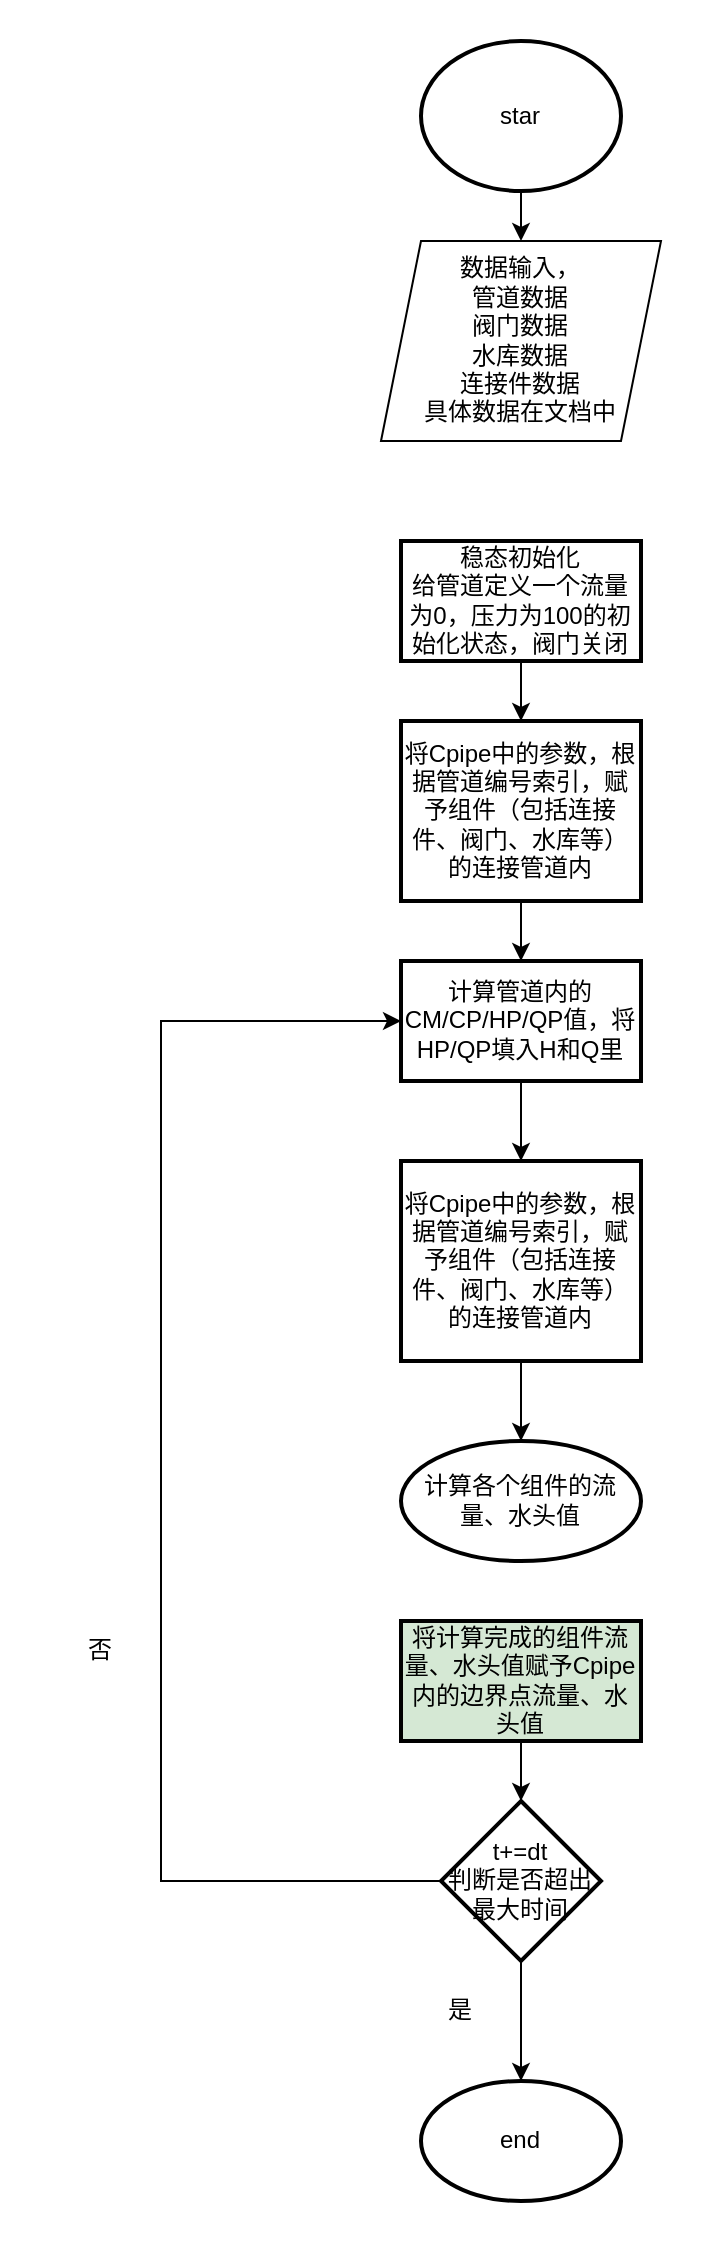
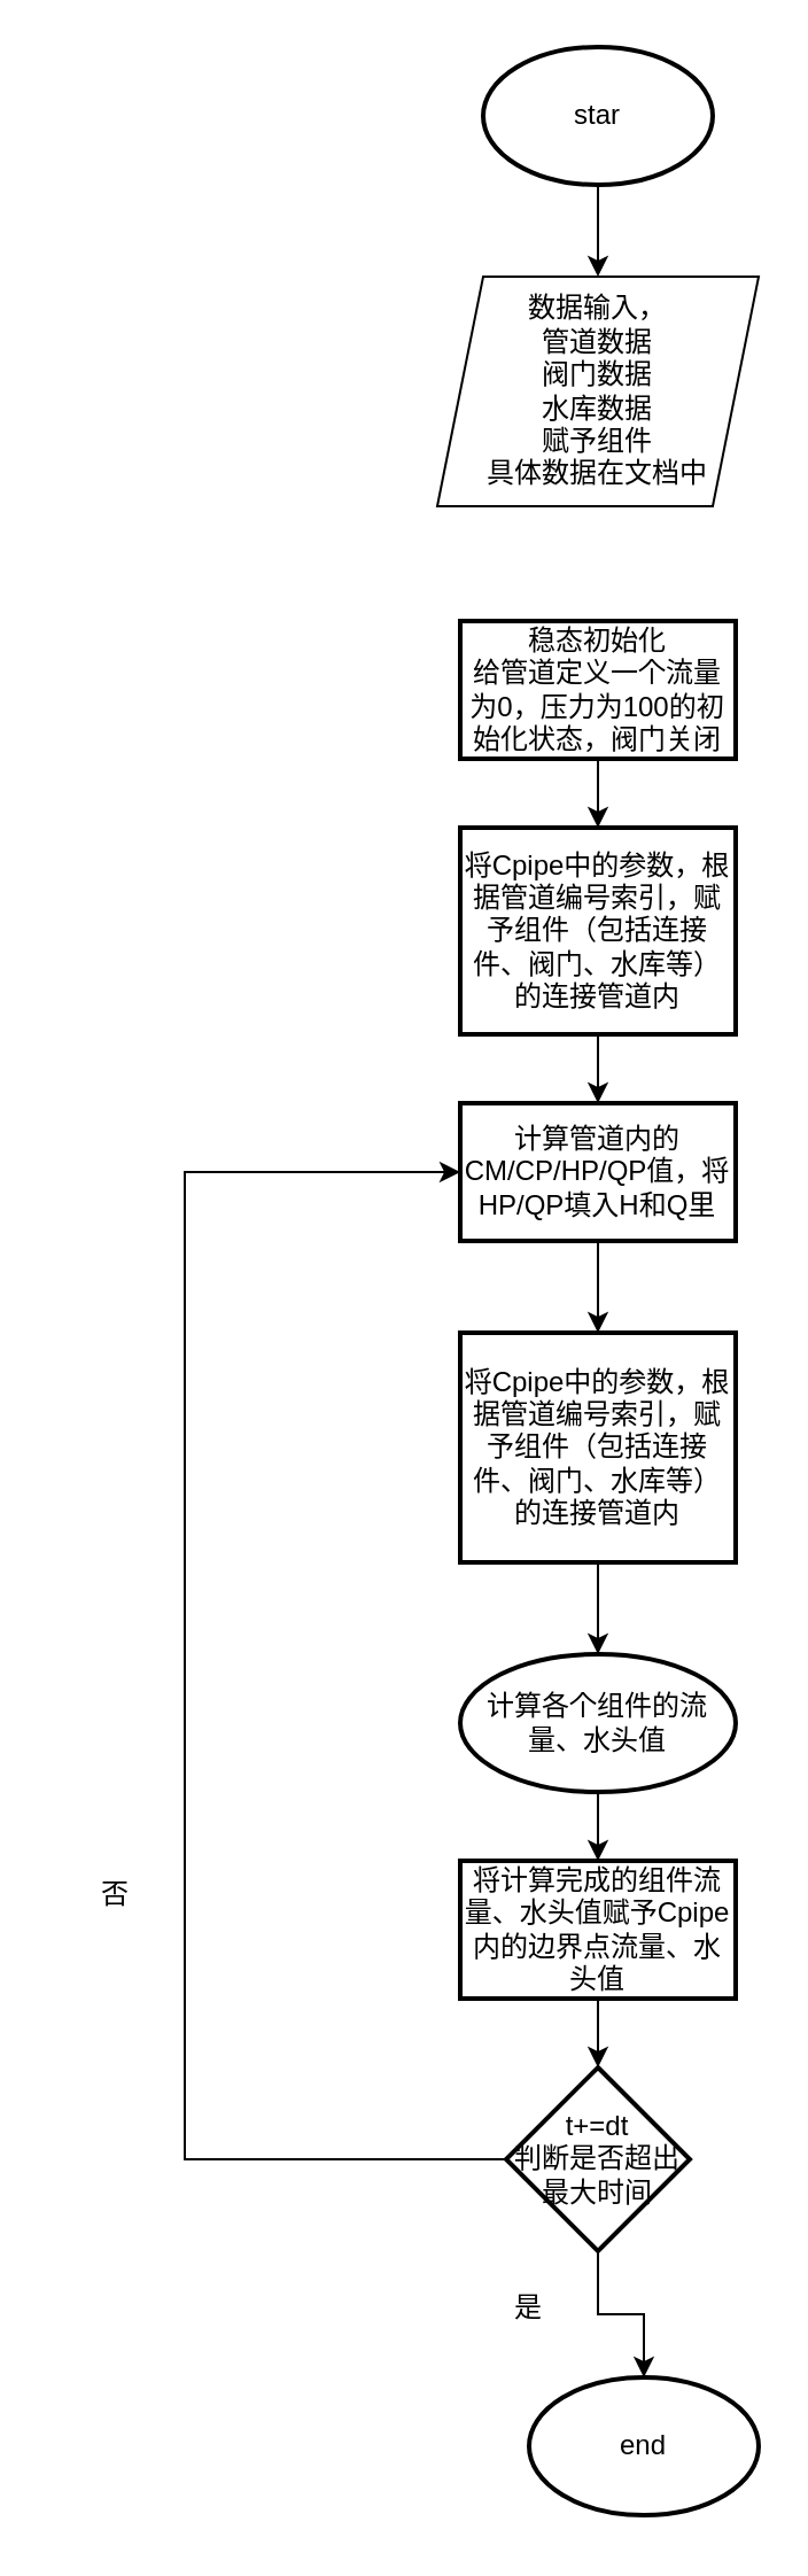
  <mxCell id="0" />
  <mxCell id="1" parent="0" />
  <mxCell id="2" style="edgeStyle=orthogonalEdgeStyle;rounded=0;orthogonalLoop=1;jettySize=auto;html=1;entryX=0.5;entryY=0;entryDx=0;entryDy=0;" edge="1" parent="1" source="3" target="20"><mxGeometry relative="1" as="geometry" /></mxCell>
- <mxCell id="3" value="star" style="strokeWidth=2;html=1;shape=mxgraph.flowchart.start_1;whiteSpace=wrap;" vertex="1" parent="1"><mxGeometry x="210" y="20" width="100" height="75" as="geometry" /></mxCell>
+ <mxCell id="3" value="star" style="strokeWidth=2;html=1;shape=mxgraph.flowchart.start_1;whiteSpace=wrap;" vertex="1" parent="1"><mxGeometry x="210" y="20" width="100" height="60" as="geometry" /></mxCell>
  <mxCell id="4" value="" style="edgeStyle=orthogonalEdgeStyle;rounded=0;orthogonalLoop=1;jettySize=auto;html=1;" edge="1" parent="1" source="5" target="7"><mxGeometry relative="1" as="geometry" /></mxCell>
  <mxCell id="5" value="稳态初始化&lt;br&gt;给管道定义一个流量为0，压力为100的初始化状态，阀门关闭" style="whiteSpace=wrap;html=1;strokeWidth=2;" vertex="1" parent="1"><mxGeometry x="200" y="270" width="120" height="60" as="geometry" /></mxCell>
  <mxCell id="6" value="" style="edgeStyle=orthogonalEdgeStyle;rounded=0;orthogonalLoop=1;jettySize=auto;html=1;" edge="1" parent="1" source="7" target="9"><mxGeometry relative="1" as="geometry" /></mxCell>
  <mxCell id="7" value="将Cpipe中的参数，根据管道编号索引，赋予组件（包括连接件、阀门、水库等）的连接管道内" style="whiteSpace=wrap;html=1;strokeWidth=2;" vertex="1" parent="1"><mxGeometry x="200" y="360" width="120" height="90" as="geometry" /></mxCell>
  <mxCell id="8" value="" style="edgeStyle=orthogonalEdgeStyle;rounded=0;orthogonalLoop=1;jettySize=auto;html=1;" edge="1" parent="1" source="9" target="11"><mxGeometry relative="1" as="geometry" /></mxCell>
  <mxCell id="9" value="计算管道内的CM/CP/HP/QP值，将HP/QP填入H和Q里" style="whiteSpace=wrap;html=1;strokeWidth=2;" vertex="1" parent="1"><mxGeometry x="200" y="480" width="120" height="60" as="geometry" /></mxCell>
  <mxCell id="10" value="" style="edgeStyle=orthogonalEdgeStyle;rounded=0;orthogonalLoop=1;jettySize=auto;html=1;" edge="1" parent="1" source="11" target="13"><mxGeometry relative="1" as="geometry" /></mxCell>
  <mxCell id="11" value="将Cpipe中的参数，根据管道编号索引，赋予组件（包括连接件、阀门、水库等）的连接管道内" style="whiteSpace=wrap;html=1;strokeWidth=2;" vertex="1" parent="1"><mxGeometry x="200" y="580" width="120" height="100" as="geometry" /></mxCell>
+ <mxCell id="12" value="" style="edgeStyle=orthogonalEdgeStyle;rounded=0;orthogonalLoop=1;jettySize=auto;html=1;" edge="1" parent="1" source="13" target="16"><mxGeometry relative="1" as="geometry" /></mxCell>
  <mxCell id="13" value="计算各个组件的流量、水头值" style="ellipse;whiteSpace=wrap;html=1;strokeWidth=2;" vertex="1" parent="1"><mxGeometry x="200" y="720" width="120" height="60" as="geometry" /></mxCell>
  <mxCell id="14" style="edgeStyle=orthogonalEdgeStyle;rounded=0;orthogonalLoop=1;jettySize=auto;html=1;entryX=0;entryY=0.5;entryDx=0;entryDy=0;exitX=0;exitY=0.5;exitDx=0;exitDy=0;" edge="1" parent="1" source="18" target="9"><mxGeometry relative="1" as="geometry"><Array as="points"><mxPoint x="80" y="940" /><mxPoint x="80" y="510" /></Array></mxGeometry></mxCell>
  <mxCell id="15" value="" style="edgeStyle=orthogonalEdgeStyle;rounded=0;orthogonalLoop=1;jettySize=auto;html=1;" edge="1" parent="1" source="16" target="18"><mxGeometry relative="1" as="geometry" /></mxCell>
- <mxCell id="16" value="将计算完成的组件流量、水头值赋予Cpipe内的边界点流量、水头值" style="whiteSpace=wrap;html=1;strokeWidth=2;fillColor=#d5e8d4;" vertex="1" parent="1"><mxGeometry x="200" y="810" width="120" height="60" as="geometry" /></mxCell>
+ <mxCell id="16" value="将计算完成的组件流量、水头值赋予Cpipe内的边界点流量、水头值" style="whiteSpace=wrap;html=1;strokeWidth=2;" vertex="1" parent="1"><mxGeometry x="200" y="810" width="120" height="60" as="geometry" /></mxCell>
  <mxCell id="17" value="" style="edgeStyle=orthogonalEdgeStyle;rounded=0;orthogonalLoop=1;jettySize=auto;html=1;" edge="1" parent="1" source="18" target="21"><mxGeometry relative="1" as="geometry" /></mxCell>
  <mxCell id="18" value="t+=dt&lt;br&gt;判断是否超出最大时间" style="rhombus;whiteSpace=wrap;html=1;strokeWidth=2;" vertex="1" parent="1"><mxGeometry x="220" y="900" width="80" height="80" as="geometry" /></mxCell>
  <mxCell id="19" value="否" style="text;html=1;strokeColor=none;fillColor=none;align=center;verticalAlign=middle;whiteSpace=wrap;rounded=0;" vertex="1" parent="1"><mxGeometry x="20" y="810" width="60" height="30" as="geometry" /></mxCell>
- <mxCell id="20" value="&lt;span style=&quot;&quot;&gt;数据输入，&lt;/span&gt;&lt;br style=&quot;&quot;&gt;&lt;span style=&quot;&quot;&gt;管道数据&lt;/span&gt;&lt;br style=&quot;&quot;&gt;&lt;span style=&quot;&quot;&gt;阀门数据&lt;/span&gt;&lt;br style=&quot;&quot;&gt;&lt;span style=&quot;&quot;&gt;水库数据&lt;/span&gt;&lt;br style=&quot;&quot;&gt;&lt;span style=&quot;&quot;&gt;连接件数据&lt;/span&gt;&lt;br style=&quot;&quot;&gt;&lt;span style=&quot;&quot;&gt;具体数据在文档中&lt;/span&gt;" style="shape=parallelogram;perimeter=parallelogramPerimeter;whiteSpace=wrap;html=1;fixedSize=1;" vertex="1" parent="1"><mxGeometry x="190" y="120" width="140" height="100" as="geometry" /></mxCell>
- <mxCell id="21" value="end" style="strokeWidth=2;html=1;shape=mxgraph.flowchart.start_1;whiteSpace=wrap;" vertex="1" parent="1"><mxGeometry x="210" y="1040" width="100" height="60" as="geometry" /></mxCell>
+ <mxCell id="20" value="&lt;span style=&quot;&quot;&gt;数据输入，&lt;/span&gt;&lt;br style=&quot;&quot;&gt;&lt;span style=&quot;&quot;&gt;管道数据&lt;/span&gt;&lt;br style=&quot;&quot;&gt;&lt;span style=&quot;&quot;&gt;阀门数据&lt;/span&gt;&lt;br style=&quot;&quot;&gt;&lt;span style=&quot;&quot;&gt;水库数据&lt;/span&gt;&lt;br style=&quot;&quot;&gt;&lt;span style=&quot;&quot;&gt;赋予组件&lt;/span&gt;&lt;br style=&quot;&quot;&gt;&lt;span style=&quot;&quot;&gt;具体数据在文档中&lt;/span&gt;" style="shape=parallelogram;perimeter=parallelogramPerimeter;whiteSpace=wrap;html=1;fixedSize=1;" vertex="1" parent="1"><mxGeometry x="190" y="120" width="140" height="100" as="geometry" /></mxCell>
+ <mxCell id="21" value="end" style="strokeWidth=2;html=1;shape=mxgraph.flowchart.start_1;whiteSpace=wrap;" vertex="1" parent="1"><mxGeometry x="230" y="1035" width="100" height="60" as="geometry" /></mxCell>
  <mxCell id="22" value="是" style="text;html=1;strokeColor=none;fillColor=none;align=center;verticalAlign=middle;whiteSpace=wrap;rounded=0;" vertex="1" parent="1"><mxGeometry x="200" y="990" width="60" height="30" as="geometry" /></mxCell>
